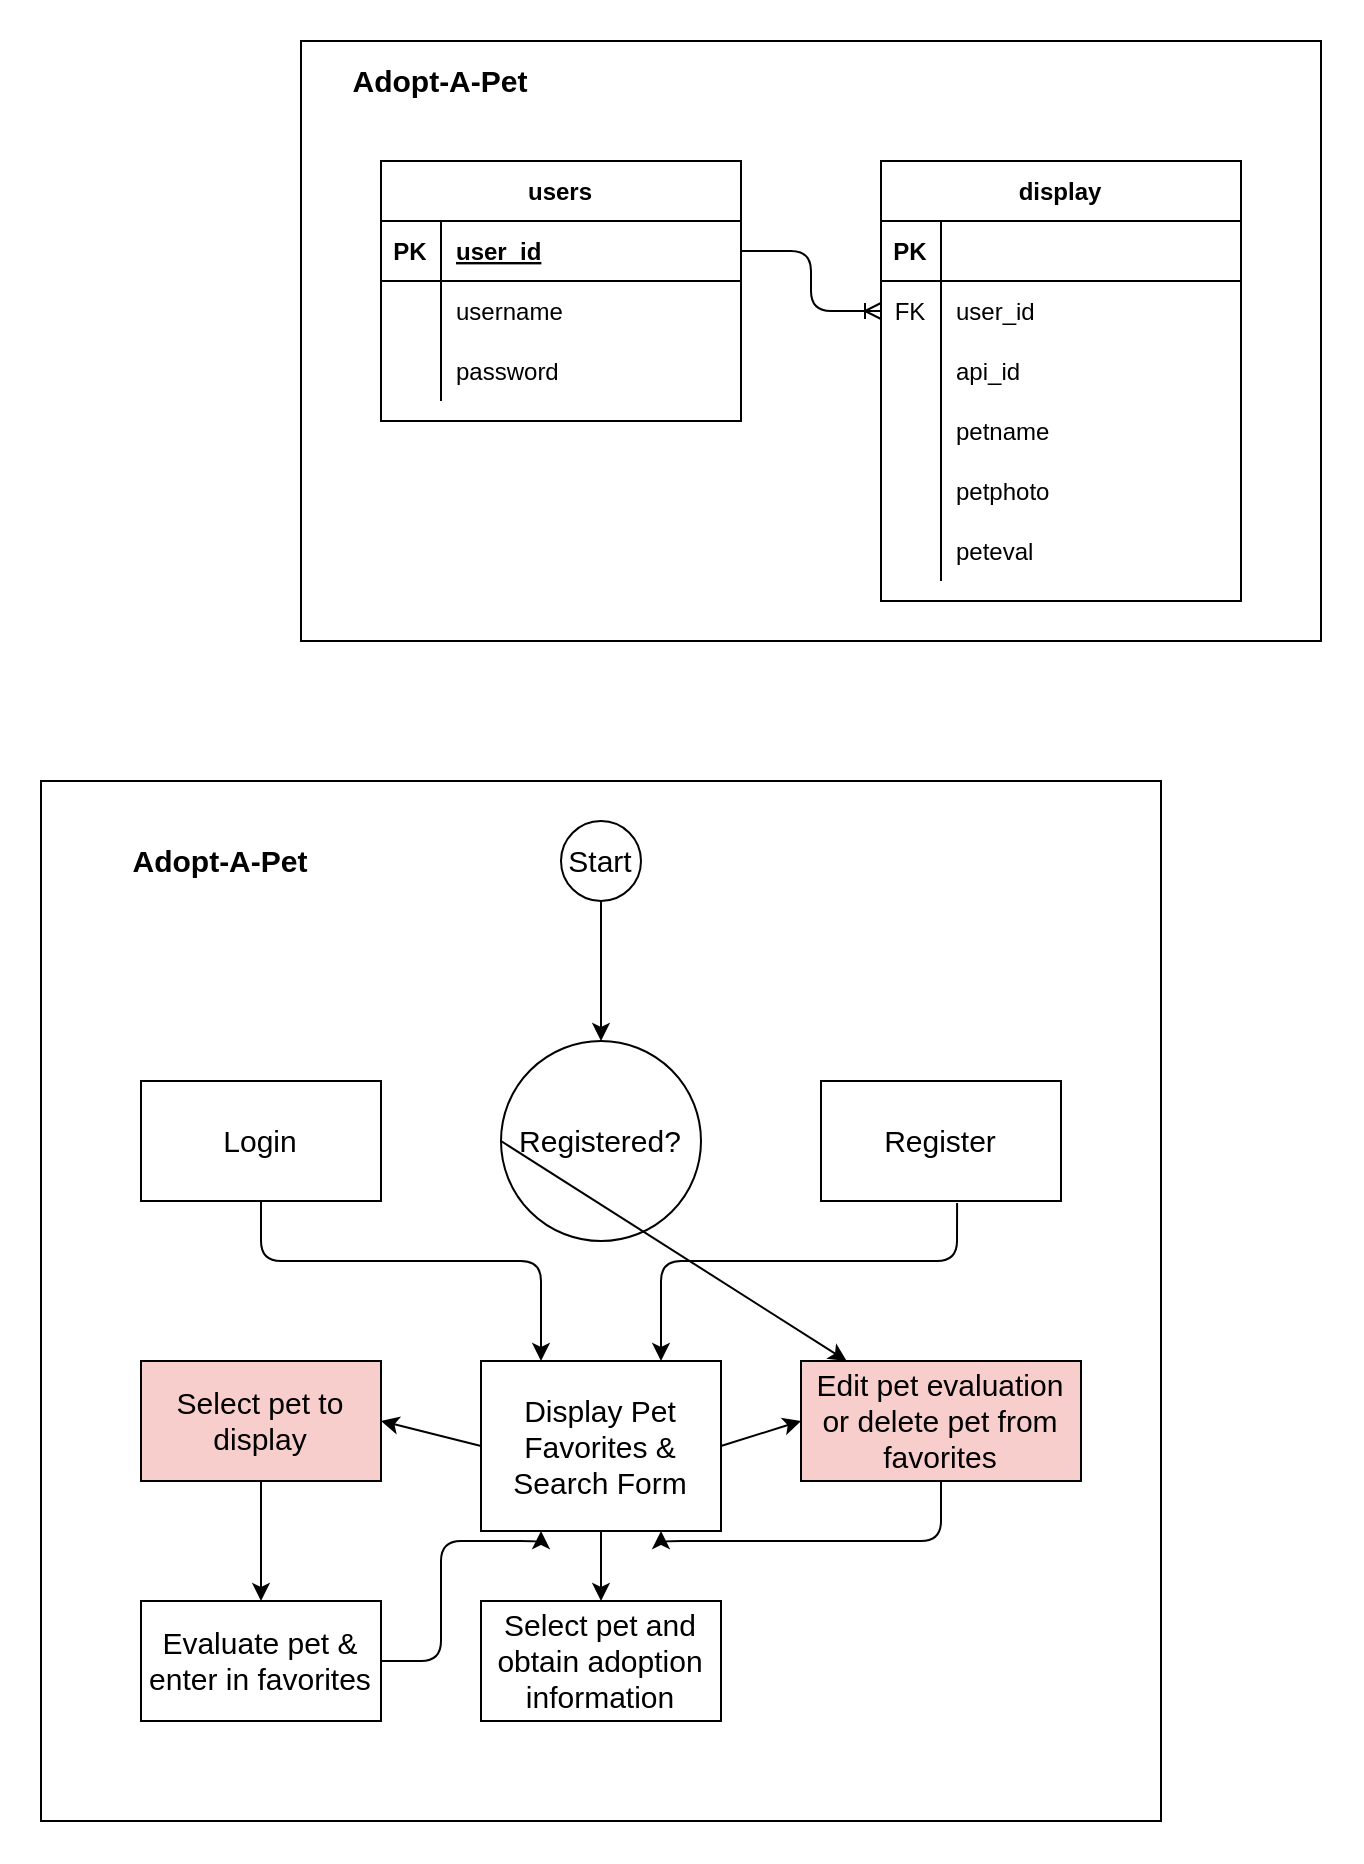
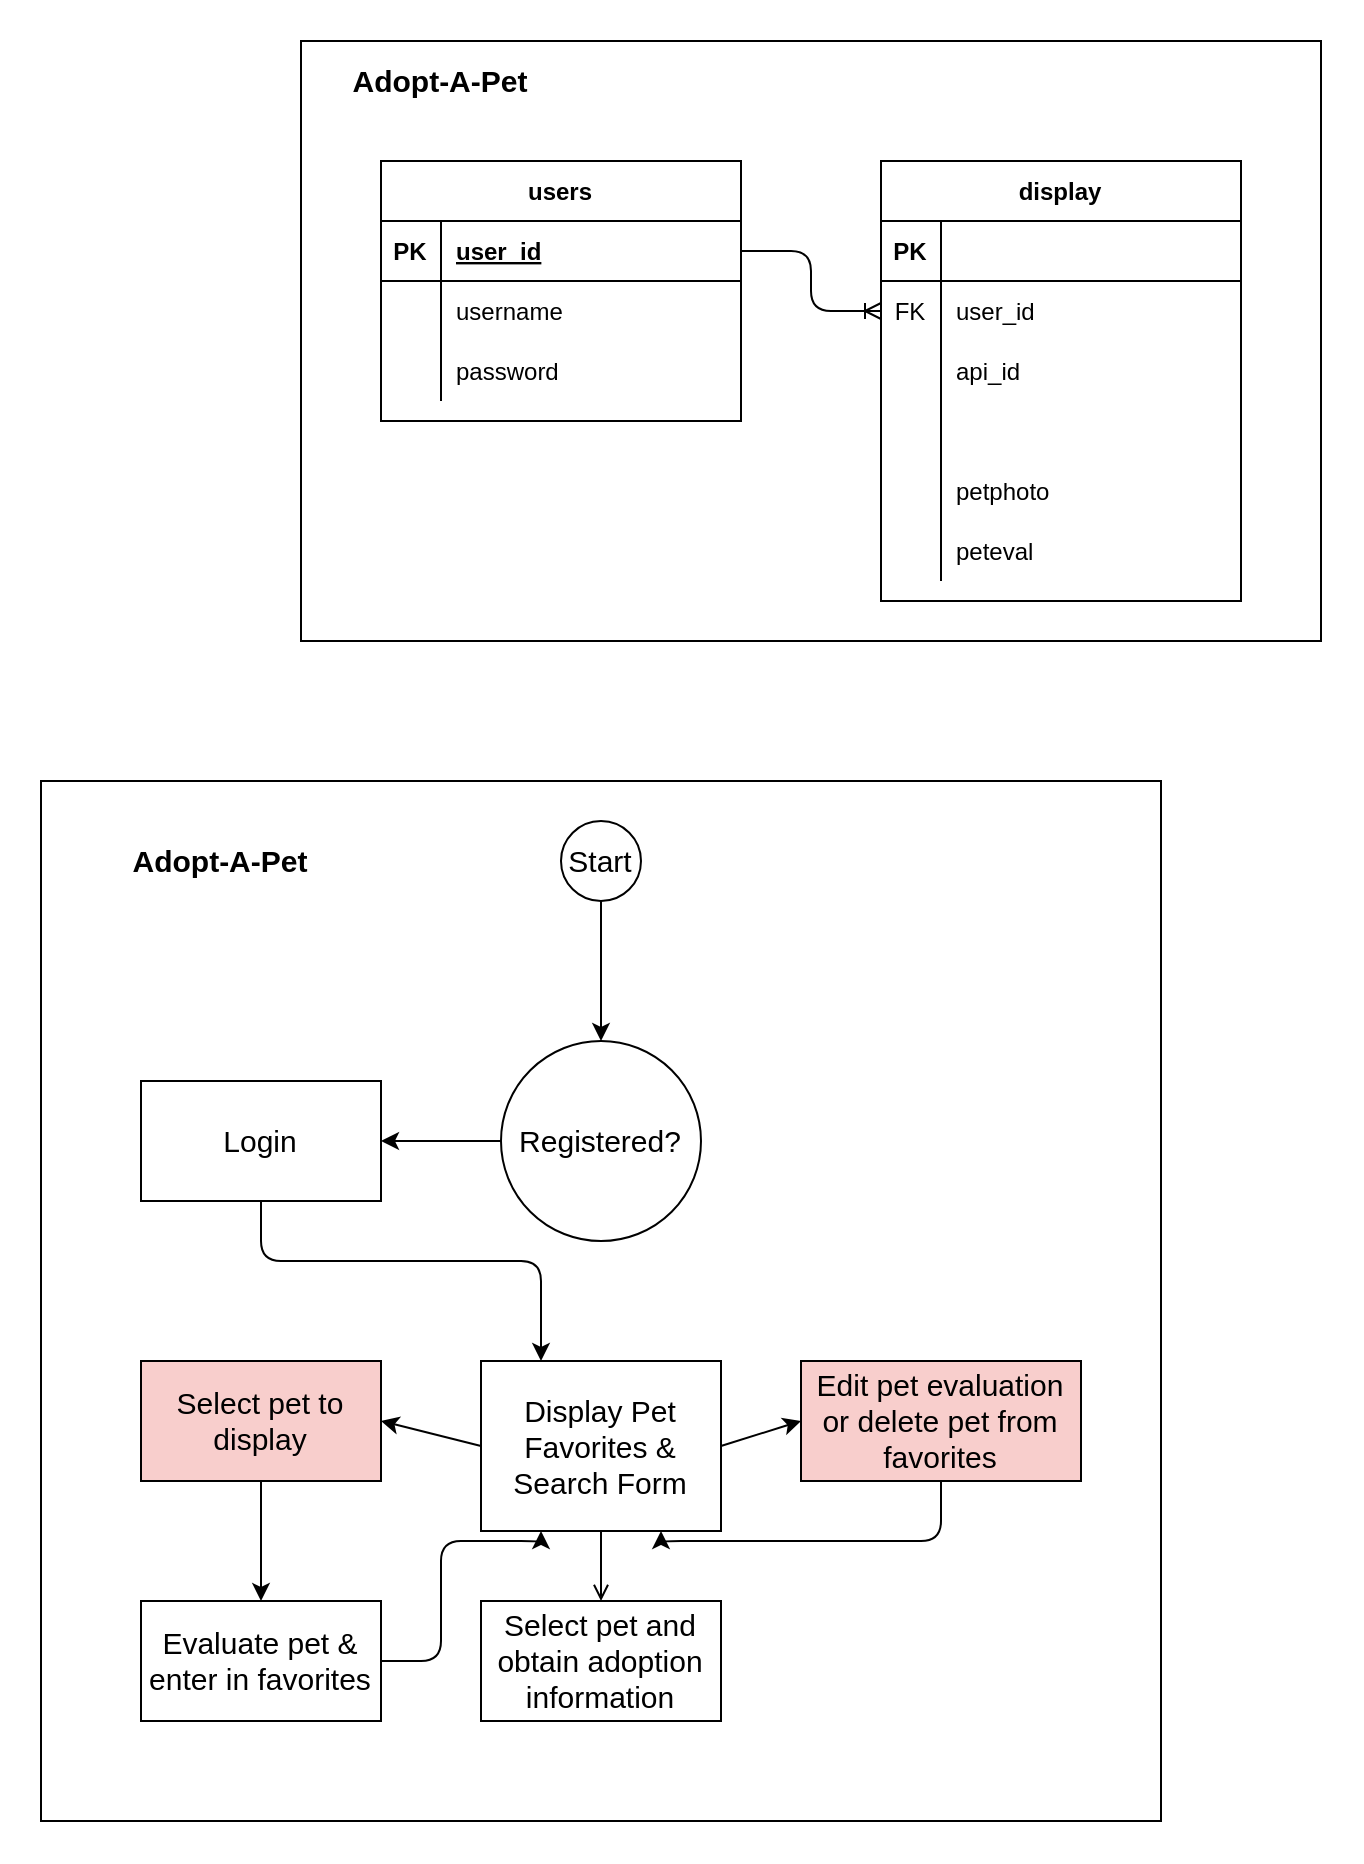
  <mxCell id="0" />
  <mxCell id="1" parent="0" />
  <mxCell id="2" value="" style="rounded=0;whiteSpace=wrap;html=1;" parent="1" vertex="1"><mxGeometry x="150" y="20" width="510" height="300" as="geometry" /></mxCell>
  <mxCell id="3" value="users" style="shape=table;startSize=30;container=1;collapsible=1;childLayout=tableLayout;fixedRows=1;rowLines=0;fontStyle=1;align=center;resizeLast=1;" parent="1" vertex="1"><mxGeometry x="190" y="80" width="180" height="130" as="geometry" /></mxCell>
  <mxCell id="4" value="" style="shape=partialRectangle;collapsible=0;dropTarget=0;pointerEvents=0;fillColor=none;top=0;left=0;bottom=1;right=0;points=[[0,0.5],[1,0.5]];portConstraint=eastwest;" parent="3" vertex="1"><mxGeometry y="30" width="180" height="30" as="geometry" /></mxCell>
  <mxCell id="5" value="PK" style="shape=partialRectangle;connectable=0;fillColor=none;top=0;left=0;bottom=0;right=0;fontStyle=1;overflow=hidden;" parent="4" vertex="1"><mxGeometry width="30" height="30" as="geometry" /></mxCell>
  <mxCell id="6" value="user_id" style="shape=partialRectangle;connectable=0;fillColor=none;top=0;left=0;bottom=0;right=0;align=left;spacingLeft=6;fontStyle=5;overflow=hidden;" parent="4" vertex="1"><mxGeometry x="30" width="150" height="30" as="geometry" /></mxCell>
  <mxCell id="7" value="" style="shape=partialRectangle;collapsible=0;dropTarget=0;pointerEvents=0;fillColor=none;top=0;left=0;bottom=0;right=0;points=[[0,0.5],[1,0.5]];portConstraint=eastwest;" parent="3" vertex="1"><mxGeometry y="60" width="180" height="30" as="geometry" /></mxCell>
  <mxCell id="8" value="" style="shape=partialRectangle;connectable=0;fillColor=none;top=0;left=0;bottom=0;right=0;editable=1;overflow=hidden;" parent="7" vertex="1"><mxGeometry width="30" height="30" as="geometry" /></mxCell>
  <mxCell id="9" value="username" style="shape=partialRectangle;connectable=0;fillColor=none;top=0;left=0;bottom=0;right=0;align=left;spacingLeft=6;overflow=hidden;" parent="7" vertex="1"><mxGeometry x="30" width="150" height="30" as="geometry" /></mxCell>
  <mxCell id="10" value="" style="shape=partialRectangle;collapsible=0;dropTarget=0;pointerEvents=0;fillColor=none;top=0;left=0;bottom=0;right=0;points=[[0,0.5],[1,0.5]];portConstraint=eastwest;" parent="3" vertex="1"><mxGeometry y="90" width="180" height="30" as="geometry" /></mxCell>
  <mxCell id="11" value="" style="shape=partialRectangle;connectable=0;fillColor=none;top=0;left=0;bottom=0;right=0;editable=1;overflow=hidden;" parent="10" vertex="1"><mxGeometry width="30" height="30" as="geometry" /></mxCell>
  <mxCell id="12" value="password" style="shape=partialRectangle;connectable=0;fillColor=none;top=0;left=0;bottom=0;right=0;align=left;spacingLeft=6;overflow=hidden;" parent="10" vertex="1"><mxGeometry x="30" width="150" height="30" as="geometry" /></mxCell>
  <mxCell id="13" value="display" style="shape=table;startSize=30;container=1;collapsible=1;childLayout=tableLayout;fixedRows=1;rowLines=0;fontStyle=1;align=center;resizeLast=1;" parent="1" vertex="1"><mxGeometry x="440" y="80" width="180" height="220" as="geometry" /></mxCell>
  <mxCell id="14" value="" style="shape=partialRectangle;collapsible=0;dropTarget=0;pointerEvents=0;fillColor=none;top=0;left=0;bottom=1;right=0;points=[[0,0.5],[1,0.5]];portConstraint=eastwest;" parent="13" vertex="1"><mxGeometry y="30" width="180" height="30" as="geometry" /></mxCell>
  <mxCell id="15" value="PK" style="shape=partialRectangle;connectable=0;fillColor=none;top=0;left=0;bottom=0;right=0;fontStyle=1;overflow=hidden;" parent="14" vertex="1"><mxGeometry width="30" height="30" as="geometry" /></mxCell>
  <mxCell id="16" value="" style="shape=partialRectangle;collapsible=0;dropTarget=0;pointerEvents=0;fillColor=none;top=0;left=0;bottom=0;right=0;points=[[0,0.5],[1,0.5]];portConstraint=eastwest;" parent="13" vertex="1"><mxGeometry y="60" width="180" height="30" as="geometry" /></mxCell>
  <mxCell id="17" value="FK" style="shape=partialRectangle;connectable=0;fillColor=none;top=0;left=0;bottom=0;right=0;editable=1;overflow=hidden;" parent="16" vertex="1"><mxGeometry width="30" height="30" as="geometry" /></mxCell>
  <mxCell id="18" value="user_id" style="shape=partialRectangle;connectable=0;fillColor=none;top=0;left=0;bottom=0;right=0;align=left;spacingLeft=6;overflow=hidden;" parent="16" vertex="1"><mxGeometry x="30" width="150" height="30" as="geometry" /></mxCell>
  <mxCell id="19" value="" style="shape=partialRectangle;collapsible=0;dropTarget=0;pointerEvents=0;fillColor=none;top=0;left=0;bottom=0;right=0;points=[[0,0.5],[1,0.5]];portConstraint=eastwest;" parent="13" vertex="1"><mxGeometry y="90" width="180" height="30" as="geometry" /></mxCell>
  <mxCell id="20" value="" style="shape=partialRectangle;connectable=0;fillColor=none;top=0;left=0;bottom=0;right=0;editable=1;overflow=hidden;" parent="19" vertex="1"><mxGeometry width="30" height="30" as="geometry" /></mxCell>
  <mxCell id="21" value="api_id" style="shape=partialRectangle;connectable=0;fillColor=none;top=0;left=0;bottom=0;right=0;align=left;spacingLeft=6;overflow=hidden;" parent="19" vertex="1"><mxGeometry x="30" width="150" height="30" as="geometry" /></mxCell>
  <mxCell id="22" value="" style="shape=partialRectangle;collapsible=0;dropTarget=0;pointerEvents=0;fillColor=none;top=0;left=0;bottom=0;right=0;points=[[0,0.5],[1,0.5]];portConstraint=eastwest;" parent="13" vertex="1"><mxGeometry y="120" width="180" height="30" as="geometry" /></mxCell>
  <mxCell id="23" value="" style="shape=partialRectangle;connectable=0;fillColor=none;top=0;left=0;bottom=0;right=0;editable=1;overflow=hidden;" parent="22" vertex="1"><mxGeometry width="30" height="30" as="geometry" /></mxCell>
- <mxCell id="24" value="petname" style="shape=partialRectangle;connectable=0;fillColor=none;top=0;left=0;bottom=0;right=0;align=left;spacingLeft=6;overflow=hidden;" parent="22" vertex="1"><mxGeometry x="30" width="150" height="30" as="geometry" /></mxCell>
  <mxCell id="25" value="" style="shape=partialRectangle;collapsible=0;dropTarget=0;pointerEvents=0;fillColor=none;top=0;left=0;bottom=0;right=0;points=[[0,0.5],[1,0.5]];portConstraint=eastwest;" parent="13" vertex="1"><mxGeometry y="150" width="180" height="30" as="geometry" /></mxCell>
  <mxCell id="26" value="" style="shape=partialRectangle;connectable=0;fillColor=none;top=0;left=0;bottom=0;right=0;editable=1;overflow=hidden;" parent="25" vertex="1"><mxGeometry width="30" height="30" as="geometry" /></mxCell>
  <mxCell id="27" value="petphoto" style="shape=partialRectangle;connectable=0;fillColor=none;top=0;left=0;bottom=0;right=0;align=left;spacingLeft=6;overflow=hidden;" parent="25" vertex="1"><mxGeometry x="30" width="150" height="30" as="geometry" /></mxCell>
  <mxCell id="28" value="" style="shape=partialRectangle;collapsible=0;dropTarget=0;pointerEvents=0;fillColor=none;top=0;left=0;bottom=0;right=0;points=[[0,0.5],[1,0.5]];portConstraint=eastwest;" parent="13" vertex="1"><mxGeometry y="180" width="180" height="30" as="geometry" /></mxCell>
  <mxCell id="29" value="" style="shape=partialRectangle;connectable=0;fillColor=none;top=0;left=0;bottom=0;right=0;editable=1;overflow=hidden;" parent="28" vertex="1"><mxGeometry width="30" height="30" as="geometry" /></mxCell>
  <mxCell id="30" value="peteval" style="shape=partialRectangle;connectable=0;fillColor=none;top=0;left=0;bottom=0;right=0;align=left;spacingLeft=6;overflow=hidden;" parent="28" vertex="1"><mxGeometry x="30" width="150" height="30" as="geometry" /></mxCell>
  <mxCell id="31" value="Adopt-A-Pet" style="text;html=1;strokeColor=none;fillColor=none;align=center;verticalAlign=middle;whiteSpace=wrap;rounded=0;fontStyle=1;fontSize=15;" parent="1" vertex="1"><mxGeometry x="170" y="30" width="100" height="20" as="geometry" /></mxCell>
  <mxCell id="32" value="" style="rounded=0;whiteSpace=wrap;html=1;fontSize=15;" parent="1" vertex="1"><mxGeometry x="20" y="390" width="560" height="520" as="geometry" /></mxCell>
  <mxCell id="33" value="Start" style="ellipse;whiteSpace=wrap;html=1;aspect=fixed;fontSize=15;" parent="1" vertex="1"><mxGeometry x="280" y="410" width="40" height="40" as="geometry" /></mxCell>
  <mxCell id="34" value="Registered?" style="ellipse;whiteSpace=wrap;html=1;fontSize=15;" parent="1" vertex="1"><mxGeometry x="250" y="520" width="100" height="100" as="geometry" /></mxCell>
  <mxCell id="35" value="Login" style="rounded=0;whiteSpace=wrap;html=1;fontSize=15;" parent="1" vertex="1"><mxGeometry x="70" y="540" width="120" height="60" as="geometry" /></mxCell>
- <mxCell id="36" value="Register" style="rounded=0;whiteSpace=wrap;html=1;fontSize=15;" parent="1" vertex="1"><mxGeometry x="410" y="540" width="120" height="60" as="geometry" /></mxCell>
  <mxCell id="37" value="Display Pet Favorites &amp;amp; Search Form" style="rounded=0;whiteSpace=wrap;html=1;fontSize=15;" parent="1" vertex="1"><mxGeometry x="240" y="680" width="120" height="85" as="geometry" /></mxCell>
  <mxCell id="38" value="Select pet to display" style="rounded=0;whiteSpace=wrap;html=1;fontSize=15;fillColor=#f8cecc;" parent="1" vertex="1"><mxGeometry x="70" y="680" width="120" height="60" as="geometry" /></mxCell>
  <mxCell id="39" value="Evaluate pet &amp;amp; enter in favorites" style="rounded=0;whiteSpace=wrap;html=1;fontSize=15;" parent="1" vertex="1"><mxGeometry x="70" y="800" width="120" height="60" as="geometry" /></mxCell>
  <mxCell id="40" value="Edit pet evaluation or delete pet from favorites" style="rounded=0;whiteSpace=wrap;html=1;fontSize=15;fillColor=#f8cecc;" parent="1" vertex="1"><mxGeometry x="400" y="680" width="140" height="60" as="geometry" /></mxCell>
  <mxCell id="41" value="Select pet and obtain adoption information" style="rounded=0;whiteSpace=wrap;html=1;fontSize=15;" parent="1" vertex="1"><mxGeometry x="240" y="800" width="120" height="60" as="geometry" /></mxCell>
  <mxCell id="42" value="" style="endArrow=classic;html=1;fontSize=15;exitX=0.5;exitY=1;exitDx=0;exitDy=0;" parent="1" source="33" target="34" edge="1"><mxGeometry width="50" height="50" relative="1" as="geometry"><mxPoint x="310" y="660" as="sourcePoint" /><mxPoint x="360" y="610" as="targetPoint" /></mxGeometry></mxCell>
- <mxCell id="43" value="" style="endArrow=classic;html=1;fontSize=15;exitX=0;exitY=0.5;exitDx=0;exitDy=0;" parent="1" source="34" target="40" edge="1"><mxGeometry width="50" height="50" relative="1" as="geometry"><mxPoint x="310" y="460" as="sourcePoint" /><mxPoint x="310" y="510" as="targetPoint" /></mxGeometry></mxCell>
+ <mxCell id="43" value="" style="endArrow=classic;html=1;fontSize=15;exitX=0;exitY=0.5;exitDx=0;exitDy=0;entryX=1;entryY=0.5;entryDx=0;entryDy=0;" parent="1" source="34" target="35" edge="1"><mxGeometry width="50" height="50" relative="1" as="geometry"><mxPoint x="310" y="460" as="sourcePoint" /><mxPoint x="310" y="510" as="targetPoint" /></mxGeometry></mxCell>
  <mxCell id="44" value="" style="endArrow=classic;html=1;fontSize=15;exitX=0.5;exitY=1;exitDx=0;exitDy=0;entryX=0.25;entryY=0;entryDx=0;entryDy=0;" parent="1" source="35" target="37" edge="1"><mxGeometry width="50" height="50" relative="1" as="geometry"><mxPoint x="310" y="660" as="sourcePoint" /><mxPoint x="360" y="610" as="targetPoint" /><Array as="points"><mxPoint x="130" y="630" /><mxPoint x="270" y="630" /></Array></mxGeometry></mxCell>
- <mxCell id="45" value="" style="endArrow=classic;html=1;fontSize=15;exitX=0.567;exitY=1.017;exitDx=0;exitDy=0;exitPerimeter=0;entryX=0.75;entryY=0;entryDx=0;entryDy=0;" parent="1" source="36" target="37" edge="1"><mxGeometry width="50" height="50" relative="1" as="geometry"><mxPoint x="310" y="660" as="sourcePoint" /><mxPoint x="360" y="610" as="targetPoint" /><Array as="points"><mxPoint x="478" y="630" /><mxPoint x="330" y="630" /></Array></mxGeometry></mxCell>
  <mxCell id="46" value="" style="endArrow=classic;html=1;fontSize=15;entryX=0;entryY=0.5;entryDx=0;entryDy=0;exitX=1;exitY=0.5;exitDx=0;exitDy=0;" parent="1" source="37" target="40" edge="1"><mxGeometry width="50" height="50" relative="1" as="geometry"><mxPoint x="364" y="710" as="sourcePoint" /><mxPoint x="360" y="610" as="targetPoint" /></mxGeometry></mxCell>
  <mxCell id="47" value="" style="endArrow=classic;html=1;fontSize=15;exitX=0;exitY=0.5;exitDx=0;exitDy=0;entryX=1;entryY=0.5;entryDx=0;entryDy=0;" parent="1" source="37" target="38" edge="1"><mxGeometry width="50" height="50" relative="1" as="geometry"><mxPoint x="310" y="660" as="sourcePoint" /><mxPoint x="360" y="610" as="targetPoint" /></mxGeometry></mxCell>
- <mxCell id="48" value="" style="endArrow=classic;html=1;fontSize=15;exitX=0.5;exitY=1;exitDx=0;exitDy=0;entryX=0.5;entryY=0;entryDx=0;entryDy=0;" parent="1" source="37" target="41" edge="1"><mxGeometry width="50" height="50" relative="1" as="geometry"><mxPoint x="310" y="660" as="sourcePoint" /><mxPoint x="360" y="610" as="targetPoint" /></mxGeometry></mxCell>
+ <mxCell id="48" value="" style="endArrow=open;html=1;fontSize=15;exitX=0.5;exitY=1;exitDx=0;exitDy=0;entryX=0.5;entryY=0;entryDx=0;entryDy=0;" parent="1" source="37" target="41" edge="1"><mxGeometry width="50" height="50" relative="1" as="geometry"><mxPoint x="310" y="660" as="sourcePoint" /><mxPoint x="360" y="610" as="targetPoint" /></mxGeometry></mxCell>
  <mxCell id="49" value="" style="endArrow=classic;html=1;fontSize=15;exitX=0.5;exitY=1;exitDx=0;exitDy=0;" parent="1" source="38" target="39" edge="1"><mxGeometry width="50" height="50" relative="1" as="geometry"><mxPoint x="310" y="660" as="sourcePoint" /><mxPoint x="360" y="610" as="targetPoint" /></mxGeometry></mxCell>
  <mxCell id="50" value="" style="endArrow=classic;html=1;fontSize=15;exitX=0.5;exitY=1;exitDx=0;exitDy=0;entryX=0.75;entryY=1;entryDx=0;entryDy=0;" parent="1" source="40" target="37" edge="1"><mxGeometry width="50" height="50" relative="1" as="geometry"><mxPoint x="310" y="660" as="sourcePoint" /><mxPoint x="360" y="610" as="targetPoint" /><Array as="points"><mxPoint x="470" y="770" /><mxPoint x="330" y="770" /></Array></mxGeometry></mxCell>
  <mxCell id="51" value="" style="endArrow=classic;html=1;fontSize=15;exitX=1;exitY=0.5;exitDx=0;exitDy=0;entryX=0.25;entryY=1;entryDx=0;entryDy=0;" parent="1" source="39" target="37" edge="1"><mxGeometry width="50" height="50" relative="1" as="geometry"><mxPoint x="310" y="660" as="sourcePoint" /><mxPoint x="360" y="610" as="targetPoint" /><Array as="points"><mxPoint x="220" y="830" /><mxPoint x="220" y="770" /><mxPoint x="270" y="770" /></Array></mxGeometry></mxCell>
  <mxCell id="52" value="Adopt-A-Pet" style="text;html=1;strokeColor=none;fillColor=none;align=center;verticalAlign=middle;whiteSpace=wrap;rounded=0;fontStyle=1;fontSize=15;" parent="1" vertex="1"><mxGeometry x="60" y="420" width="100" height="20" as="geometry" /></mxCell>
  <mxCell id="53" value="" style="edgeStyle=orthogonalEdgeStyle;fontSize=12;html=1;endArrow=ERoneToMany;entryX=0;entryY=0.5;entryDx=0;entryDy=0;exitX=1;exitY=0.5;exitDx=0;exitDy=0;" edge="1" parent="1" source="4" target="16"><mxGeometry width="100" height="100" relative="1" as="geometry"><mxPoint x="330" y="280" as="sourcePoint" /><mxPoint x="430" y="180" as="targetPoint" /></mxGeometry></mxCell>
